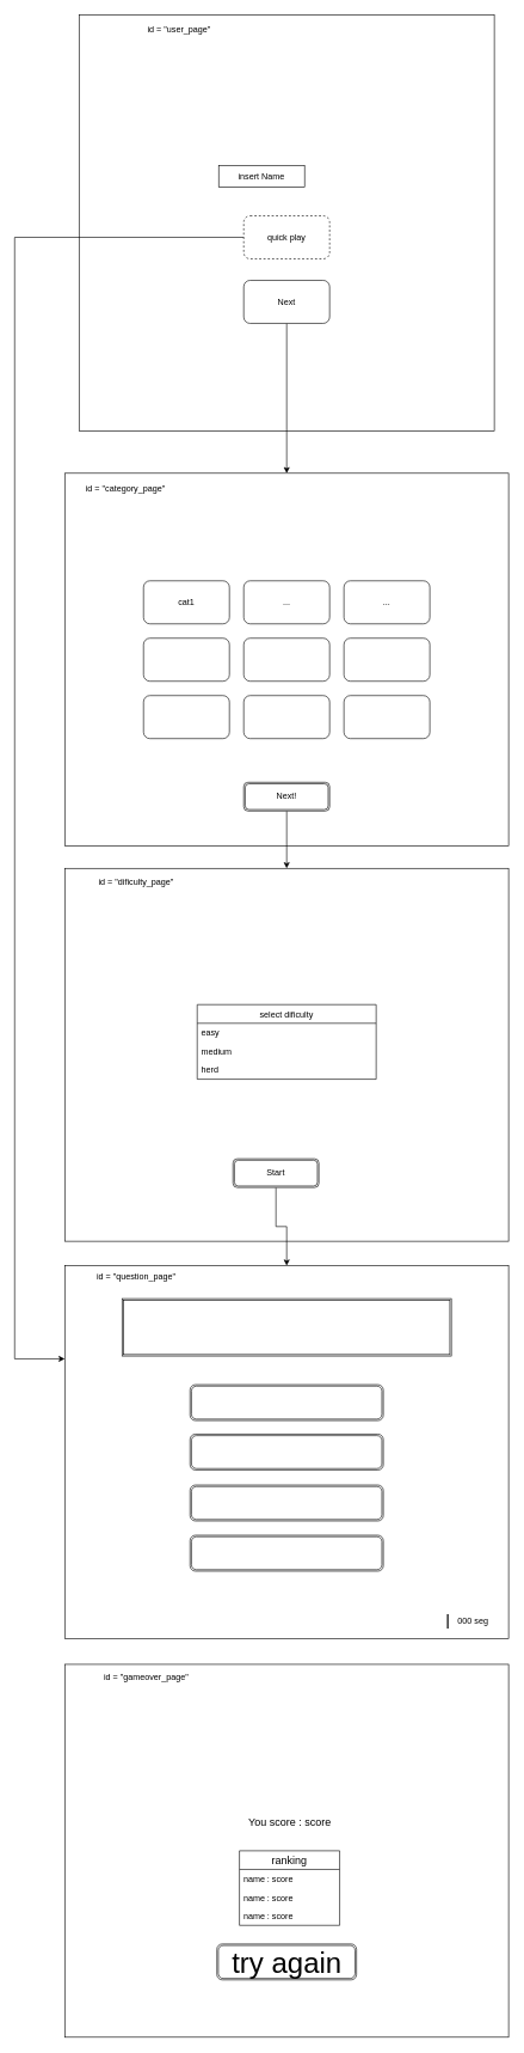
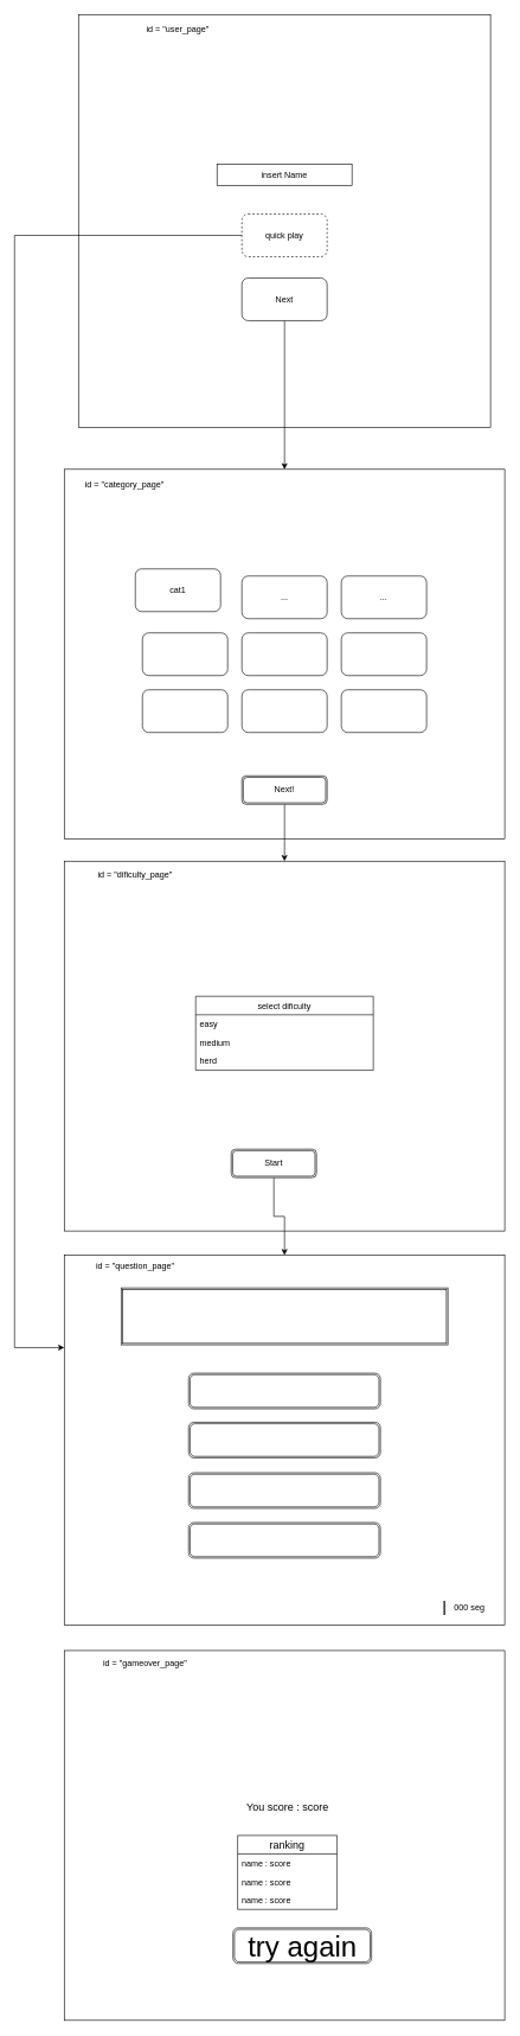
  <mxCell id="0" />
  <mxCell id="1" parent="0" />
  <mxCell id="2" value="" style="whiteSpace=wrap;html=1;aspect=fixed;" parent="1" vertex="1"><mxGeometry x="110" y="20" width="580" height="580" as="geometry" /></mxCell>
- <mxCell id="3" value="insert Name" style="rounded=0;whiteSpace=wrap;html=1;" parent="1" vertex="1"><mxGeometry x="305" y="230" width="120" height="30" as="geometry" /></mxCell>
+ <mxCell id="3" value="insert Name" style="rounded=0;whiteSpace=wrap;html=1;" parent="1" vertex="1"><mxGeometry x="305" y="230" width="190" height="30" as="geometry" /></mxCell>
  <mxCell id="4" style="edgeStyle=orthogonalEdgeStyle;rounded=0;orthogonalLoop=1;jettySize=auto;html=1;exitX=0.5;exitY=1;exitDx=0;exitDy=0;" parent="1" source="5" target="6" edge="1"><mxGeometry relative="1" as="geometry" /></mxCell>
  <mxCell id="5" value="Next" style="rounded=1;whiteSpace=wrap;html=1;" parent="1" vertex="1"><mxGeometry x="340" y="390" width="120" height="60" as="geometry" /></mxCell>
  <mxCell id="6" value="" style="rounded=0;whiteSpace=wrap;html=1;" parent="1" vertex="1"><mxGeometry x="90" y="659" width="620" height="520" as="geometry" /></mxCell>
  <mxCell id="7" value="" style="rounded=1;whiteSpace=wrap;html=1;" parent="1" vertex="1"><mxGeometry x="200" y="969" width="120" height="60" as="geometry" /></mxCell>
  <mxCell id="8" value="" style="rounded=1;whiteSpace=wrap;html=1;" parent="1" vertex="1"><mxGeometry x="340" y="969" width="120" height="60" as="geometry" /></mxCell>
  <mxCell id="9" value="" style="rounded=1;whiteSpace=wrap;html=1;" parent="1" vertex="1"><mxGeometry x="480" y="969" width="120" height="60" as="geometry" /></mxCell>
- <mxCell id="10" value="cat1" style="rounded=1;whiteSpace=wrap;html=1;" parent="1" vertex="1"><mxGeometry x="200" y="809" width="120" height="60" as="geometry" /></mxCell>
+ <mxCell id="10" value="cat1" style="rounded=1;whiteSpace=wrap;html=1;" parent="1" vertex="1"><mxGeometry x="190" y="799" width="120" height="60" as="geometry" /></mxCell>
  <mxCell id="11" value="" style="rounded=1;whiteSpace=wrap;html=1;" parent="1" vertex="1"><mxGeometry x="200" y="889" width="120" height="60" as="geometry" /></mxCell>
  <mxCell id="12" value="" style="rounded=1;whiteSpace=wrap;html=1;" parent="1" vertex="1"><mxGeometry x="340" y="889" width="120" height="60" as="geometry" /></mxCell>
  <mxCell id="13" value="" style="rounded=1;whiteSpace=wrap;html=1;" parent="1" vertex="1"><mxGeometry x="480" y="889" width="120" height="60" as="geometry" /></mxCell>
  <mxCell id="14" value="..." style="rounded=1;whiteSpace=wrap;html=1;" parent="1" vertex="1"><mxGeometry x="340" y="809" width="120" height="60" as="geometry" /></mxCell>
  <mxCell id="15" value="..." style="rounded=1;whiteSpace=wrap;html=1;" parent="1" vertex="1"><mxGeometry x="480" y="809" width="120" height="60" as="geometry" /></mxCell>
  <mxCell id="16" style="edgeStyle=orthogonalEdgeStyle;rounded=0;orthogonalLoop=1;jettySize=auto;html=1;exitX=0.5;exitY=1;exitDx=0;exitDy=0;" parent="1" source="17" target="18" edge="1"><mxGeometry relative="1" as="geometry" /></mxCell>
  <mxCell id="17" value="Next!" style="shape=ext;double=1;rounded=1;whiteSpace=wrap;html=1;" parent="1" vertex="1"><mxGeometry x="340" y="1090" width="120" height="40" as="geometry" /></mxCell>
  <mxCell id="18" value="" style="rounded=0;whiteSpace=wrap;html=1;" parent="1" vertex="1"><mxGeometry x="90" y="1210" width="620" height="520" as="geometry" /></mxCell>
  <mxCell id="19" style="edgeStyle=orthogonalEdgeStyle;rounded=0;orthogonalLoop=1;jettySize=auto;html=1;exitX=0.5;exitY=1;exitDx=0;exitDy=0;entryX=0.5;entryY=0;entryDx=0;entryDy=0;" parent="1" source="20" target="27" edge="1"><mxGeometry relative="1" as="geometry" /></mxCell>
  <mxCell id="20" value="Start" style="shape=ext;double=1;rounded=1;whiteSpace=wrap;html=1;" parent="1" vertex="1"><mxGeometry x="325" y="1615" width="120" height="40" as="geometry" /></mxCell>
  <mxCell id="21" style="edgeStyle=orthogonalEdgeStyle;rounded=0;orthogonalLoop=1;jettySize=auto;html=1;exitX=0;exitY=0.5;exitDx=0;exitDy=0;entryX=0;entryY=0.25;entryDx=0;entryDy=0;" parent="1" source="22" target="27" edge="1"><mxGeometry relative="1" as="geometry"><Array as="points"><mxPoint x="20" y="330" /><mxPoint x="20" y="1894" /></Array></mxGeometry></mxCell>
  <mxCell id="22" value="quick play" style="rounded=1;whiteSpace=wrap;html=1;dashed=1;" parent="1" vertex="1"><mxGeometry x="340" y="300" width="120" height="60" as="geometry" /></mxCell>
  <mxCell id="23" value="select dificulty" style="swimlane;fontStyle=0;childLayout=stackLayout;horizontal=1;startSize=26;fillColor=none;horizontalStack=0;resizeParent=1;resizeParentMax=0;resizeLast=0;collapsible=1;marginBottom=0;" parent="1" vertex="1"><mxGeometry x="275" y="1400" width="250" height="104" as="geometry" /></mxCell>
  <mxCell id="24" value="easy" style="text;strokeColor=none;fillColor=none;align=left;verticalAlign=top;spacingLeft=4;spacingRight=4;overflow=hidden;rotatable=0;points=[[0,0.5],[1,0.5]];portConstraint=eastwest;" parent="23" vertex="1"><mxGeometry y="26" width="250" height="26" as="geometry" /></mxCell>
  <mxCell id="25" value="medium" style="text;strokeColor=none;fillColor=none;align=left;verticalAlign=top;spacingLeft=4;spacingRight=4;overflow=hidden;rotatable=0;points=[[0,0.5],[1,0.5]];portConstraint=eastwest;" parent="23" vertex="1"><mxGeometry y="52" width="250" height="26" as="geometry" /></mxCell>
  <mxCell id="26" value="herd" style="text;strokeColor=none;fillColor=none;align=left;verticalAlign=top;spacingLeft=4;spacingRight=4;overflow=hidden;rotatable=0;points=[[0,0.5],[1,0.5]];portConstraint=eastwest;" parent="23" vertex="1"><mxGeometry y="78" width="250" height="26" as="geometry" /></mxCell>
  <mxCell id="27" value="" style="rounded=0;whiteSpace=wrap;html=1;" parent="1" vertex="1"><mxGeometry x="90" y="1764" width="620" height="520" as="geometry" /></mxCell>
  <mxCell id="28" value="&lt;span id=&quot;docs-internal-guid-71206e4f-7fff-5bd5-7ce0-e3aaf4b4be16&quot;&gt;&lt;span style=&quot;font-size: 14pt ; font-family: &amp;#34;roboto&amp;#34; , sans-serif ; color: rgb(255 , 255 , 255) ; background-color: transparent ; vertical-align: baseline&quot;&gt;Who was the villain of &amp;amp;#039;&amp;amp;#039;The Lion King&amp;amp;#039;&amp;amp;#039;?&lt;/span&gt;&lt;/span&gt;" style="shape=ext;double=1;rounded=0;whiteSpace=wrap;html=1;" parent="1" vertex="1"><mxGeometry x="170" y="1810" width="460" height="80" as="geometry" /></mxCell>
  <mxCell id="29" value="" style="shape=ext;double=1;rounded=1;whiteSpace=wrap;html=1;" parent="1" vertex="1"><mxGeometry x="265" y="1930" width="270" height="50" as="geometry" /></mxCell>
  <mxCell id="30" value="" style="shape=ext;double=1;rounded=1;whiteSpace=wrap;html=1;" parent="1" vertex="1"><mxGeometry x="265" y="1999" width="270" height="50" as="geometry" /></mxCell>
  <mxCell id="31" value="" style="shape=ext;double=1;rounded=1;whiteSpace=wrap;html=1;" parent="1" vertex="1"><mxGeometry x="265" y="2070" width="270" height="50" as="geometry" /></mxCell>
  <mxCell id="32" value="" style="shape=ext;double=1;rounded=1;whiteSpace=wrap;html=1;" parent="1" vertex="1"><mxGeometry x="265" y="2140" width="270" height="50" as="geometry" /></mxCell>
  <mxCell id="33" value="" style="line;strokeWidth=2;direction=south;html=1;" parent="1" vertex="1"><mxGeometry x="620" y="2250" width="10" height="20" as="geometry" /></mxCell>
  <mxCell id="34" value="000 seg" style="text;html=1;align=center;verticalAlign=middle;resizable=0;points=[];autosize=1;" parent="1" vertex="1"><mxGeometry x="630" y="2250" width="60" height="20" as="geometry" /></mxCell>
  <mxCell id="35" value="" style="rounded=0;whiteSpace=wrap;html=1;" parent="1" vertex="1"><mxGeometry x="90" y="2320" width="620" height="520" as="geometry" /></mxCell>
- <mxCell id="36" value="try again" style="shape=ext;double=1;rounded=1;whiteSpace=wrap;html=1;fontSize=40;" parent="1" vertex="1"><mxGeometry x="302.5" y="2710" width="195" height="50" as="geometry" /></mxCell>
+ <mxCell id="36" value="try again" style="shape=ext;double=1;rounded=1;whiteSpace=wrap;html=1;fontSize=40;" parent="1" vertex="1"><mxGeometry x="327.5" y="2710" width="195" height="50" as="geometry" /></mxCell>
  <mxCell id="37" value="ranking" style="swimlane;fontStyle=0;childLayout=stackLayout;horizontal=1;startSize=26;fillColor=none;horizontalStack=0;resizeParent=1;resizeParentMax=0;resizeLast=0;collapsible=1;marginBottom=0;fontSize=15;" parent="1" vertex="1"><mxGeometry x="334" y="2580" width="140" height="104" as="geometry" /></mxCell>
  <mxCell id="38" value="name : score" style="text;strokeColor=none;fillColor=none;align=left;verticalAlign=top;spacingLeft=4;spacingRight=4;overflow=hidden;rotatable=0;points=[[0,0.5],[1,0.5]];portConstraint=eastwest;" parent="37" vertex="1"><mxGeometry y="26" width="140" height="26" as="geometry" /></mxCell>
  <mxCell id="39" value="name : score" style="text;strokeColor=none;fillColor=none;align=left;verticalAlign=top;spacingLeft=4;spacingRight=4;overflow=hidden;rotatable=0;points=[[0,0.5],[1,0.5]];portConstraint=eastwest;" parent="37" vertex="1"><mxGeometry y="52" width="140" height="26" as="geometry" /></mxCell>
  <mxCell id="40" value="name : score" style="text;strokeColor=none;fillColor=none;align=left;verticalAlign=top;spacingLeft=4;spacingRight=4;overflow=hidden;rotatable=0;points=[[0,0.5],[1,0.5]];portConstraint=eastwest;" parent="37" vertex="1"><mxGeometry y="78" width="140" height="26" as="geometry" /></mxCell>
  <mxCell id="41" value="You score : score" style="text;html=1;align=center;verticalAlign=middle;resizable=0;points=[];autosize=1;fontSize=15;" parent="1" vertex="1"><mxGeometry x="339" y="2530" width="130" height="20" as="geometry" /></mxCell>
  <mxCell id="42" value="id = &quot;user_page&quot;" style="text;html=1;strokeColor=none;fillColor=none;align=center;verticalAlign=middle;whiteSpace=wrap;rounded=0;" vertex="1" parent="1"><mxGeometry x="120" y="30" width="260" height="20" as="geometry" /></mxCell>
  <mxCell id="43" value="id = &quot;category_page&quot;" style="text;html=1;strokeColor=none;fillColor=none;align=center;verticalAlign=middle;whiteSpace=wrap;rounded=0;" vertex="1" parent="1"><mxGeometry x="45" y="670" width="260" height="20" as="geometry" /></mxCell>
  <mxCell id="44" value="id = &quot;dificulty_page&quot;" style="text;html=1;strokeColor=none;fillColor=none;align=center;verticalAlign=middle;whiteSpace=wrap;rounded=0;" vertex="1" parent="1"><mxGeometry x="60" y="1220" width="260" height="20" as="geometry" /></mxCell>
  <mxCell id="45" value="id = &quot;question_page&quot;" style="text;html=1;strokeColor=none;fillColor=none;align=center;verticalAlign=middle;whiteSpace=wrap;rounded=0;" vertex="1" parent="1"><mxGeometry x="60" y="1770" width="260" height="20" as="geometry" /></mxCell>
  <mxCell id="46" value="id = &quot;gameover_page&quot;" style="text;html=1;strokeColor=none;fillColor=none;align=center;verticalAlign=middle;whiteSpace=wrap;rounded=0;" vertex="1" parent="1"><mxGeometry x="74" y="2328" width="260" height="20" as="geometry" /></mxCell>
